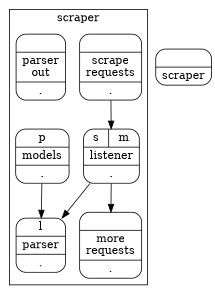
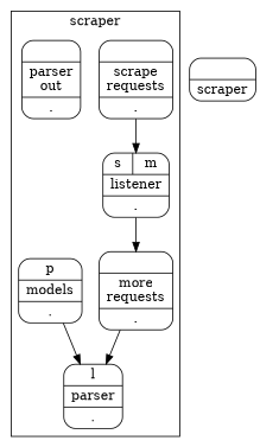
  digraph {
    rankdir=TD
    node [shape=Mrecord]
    n1 [label="{{<in>s|m}|listener|<out>.}"]
    n2 [label="{{<in>l}|parser|<out>.}"]
    n3 [label="{{<in>}|scrape\nrequests|<out>.}"]
    n4 [label="{{<in>}|more\nrequests|<out>.}"]
    n5 [label="{{<in>p}|models|<out>.}"]
    n6 [label="{{<in>}|parser\nout|<out>.}"]
    n7 [label="{{<in>}|scraper}"]
    subgraph cluster_1 {
      label=scraper
      n1
      n2
      n3
      n4
      n5
      n6
    }
-   n1 -> n2
+   n4 -> n2
    n1 -> n4
    n3 -> n1
    n5 -> n2
  }
